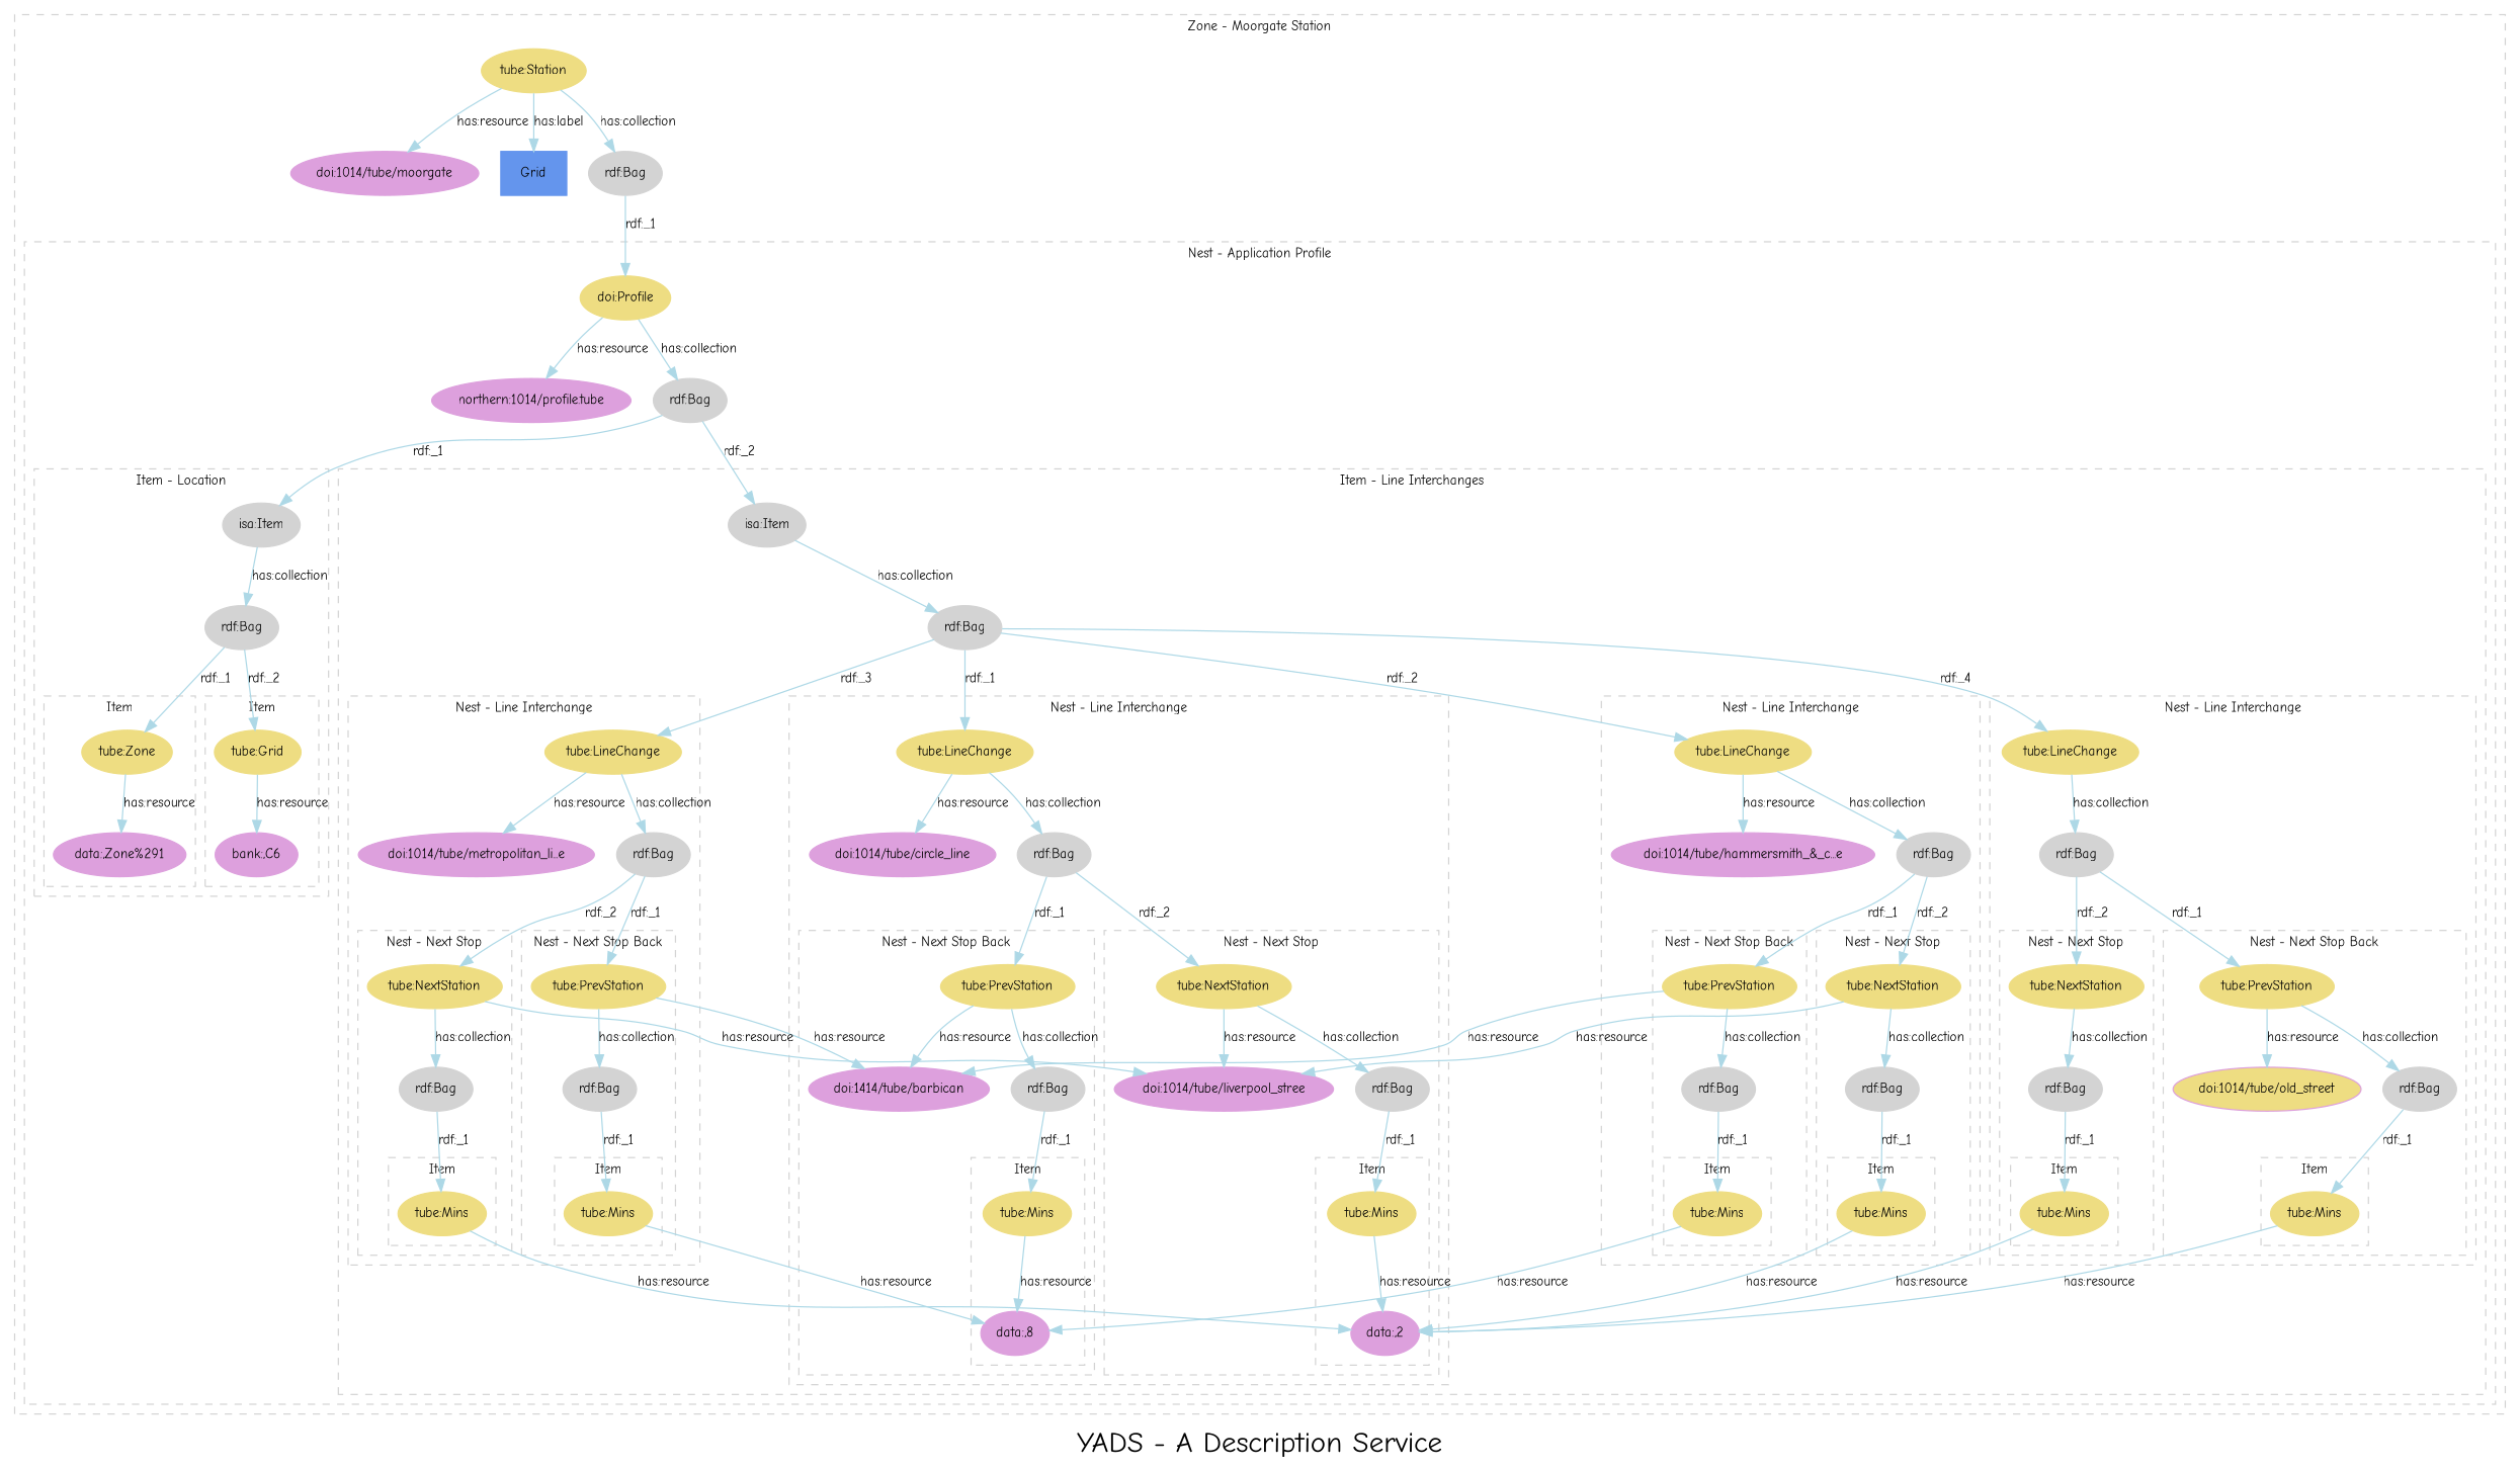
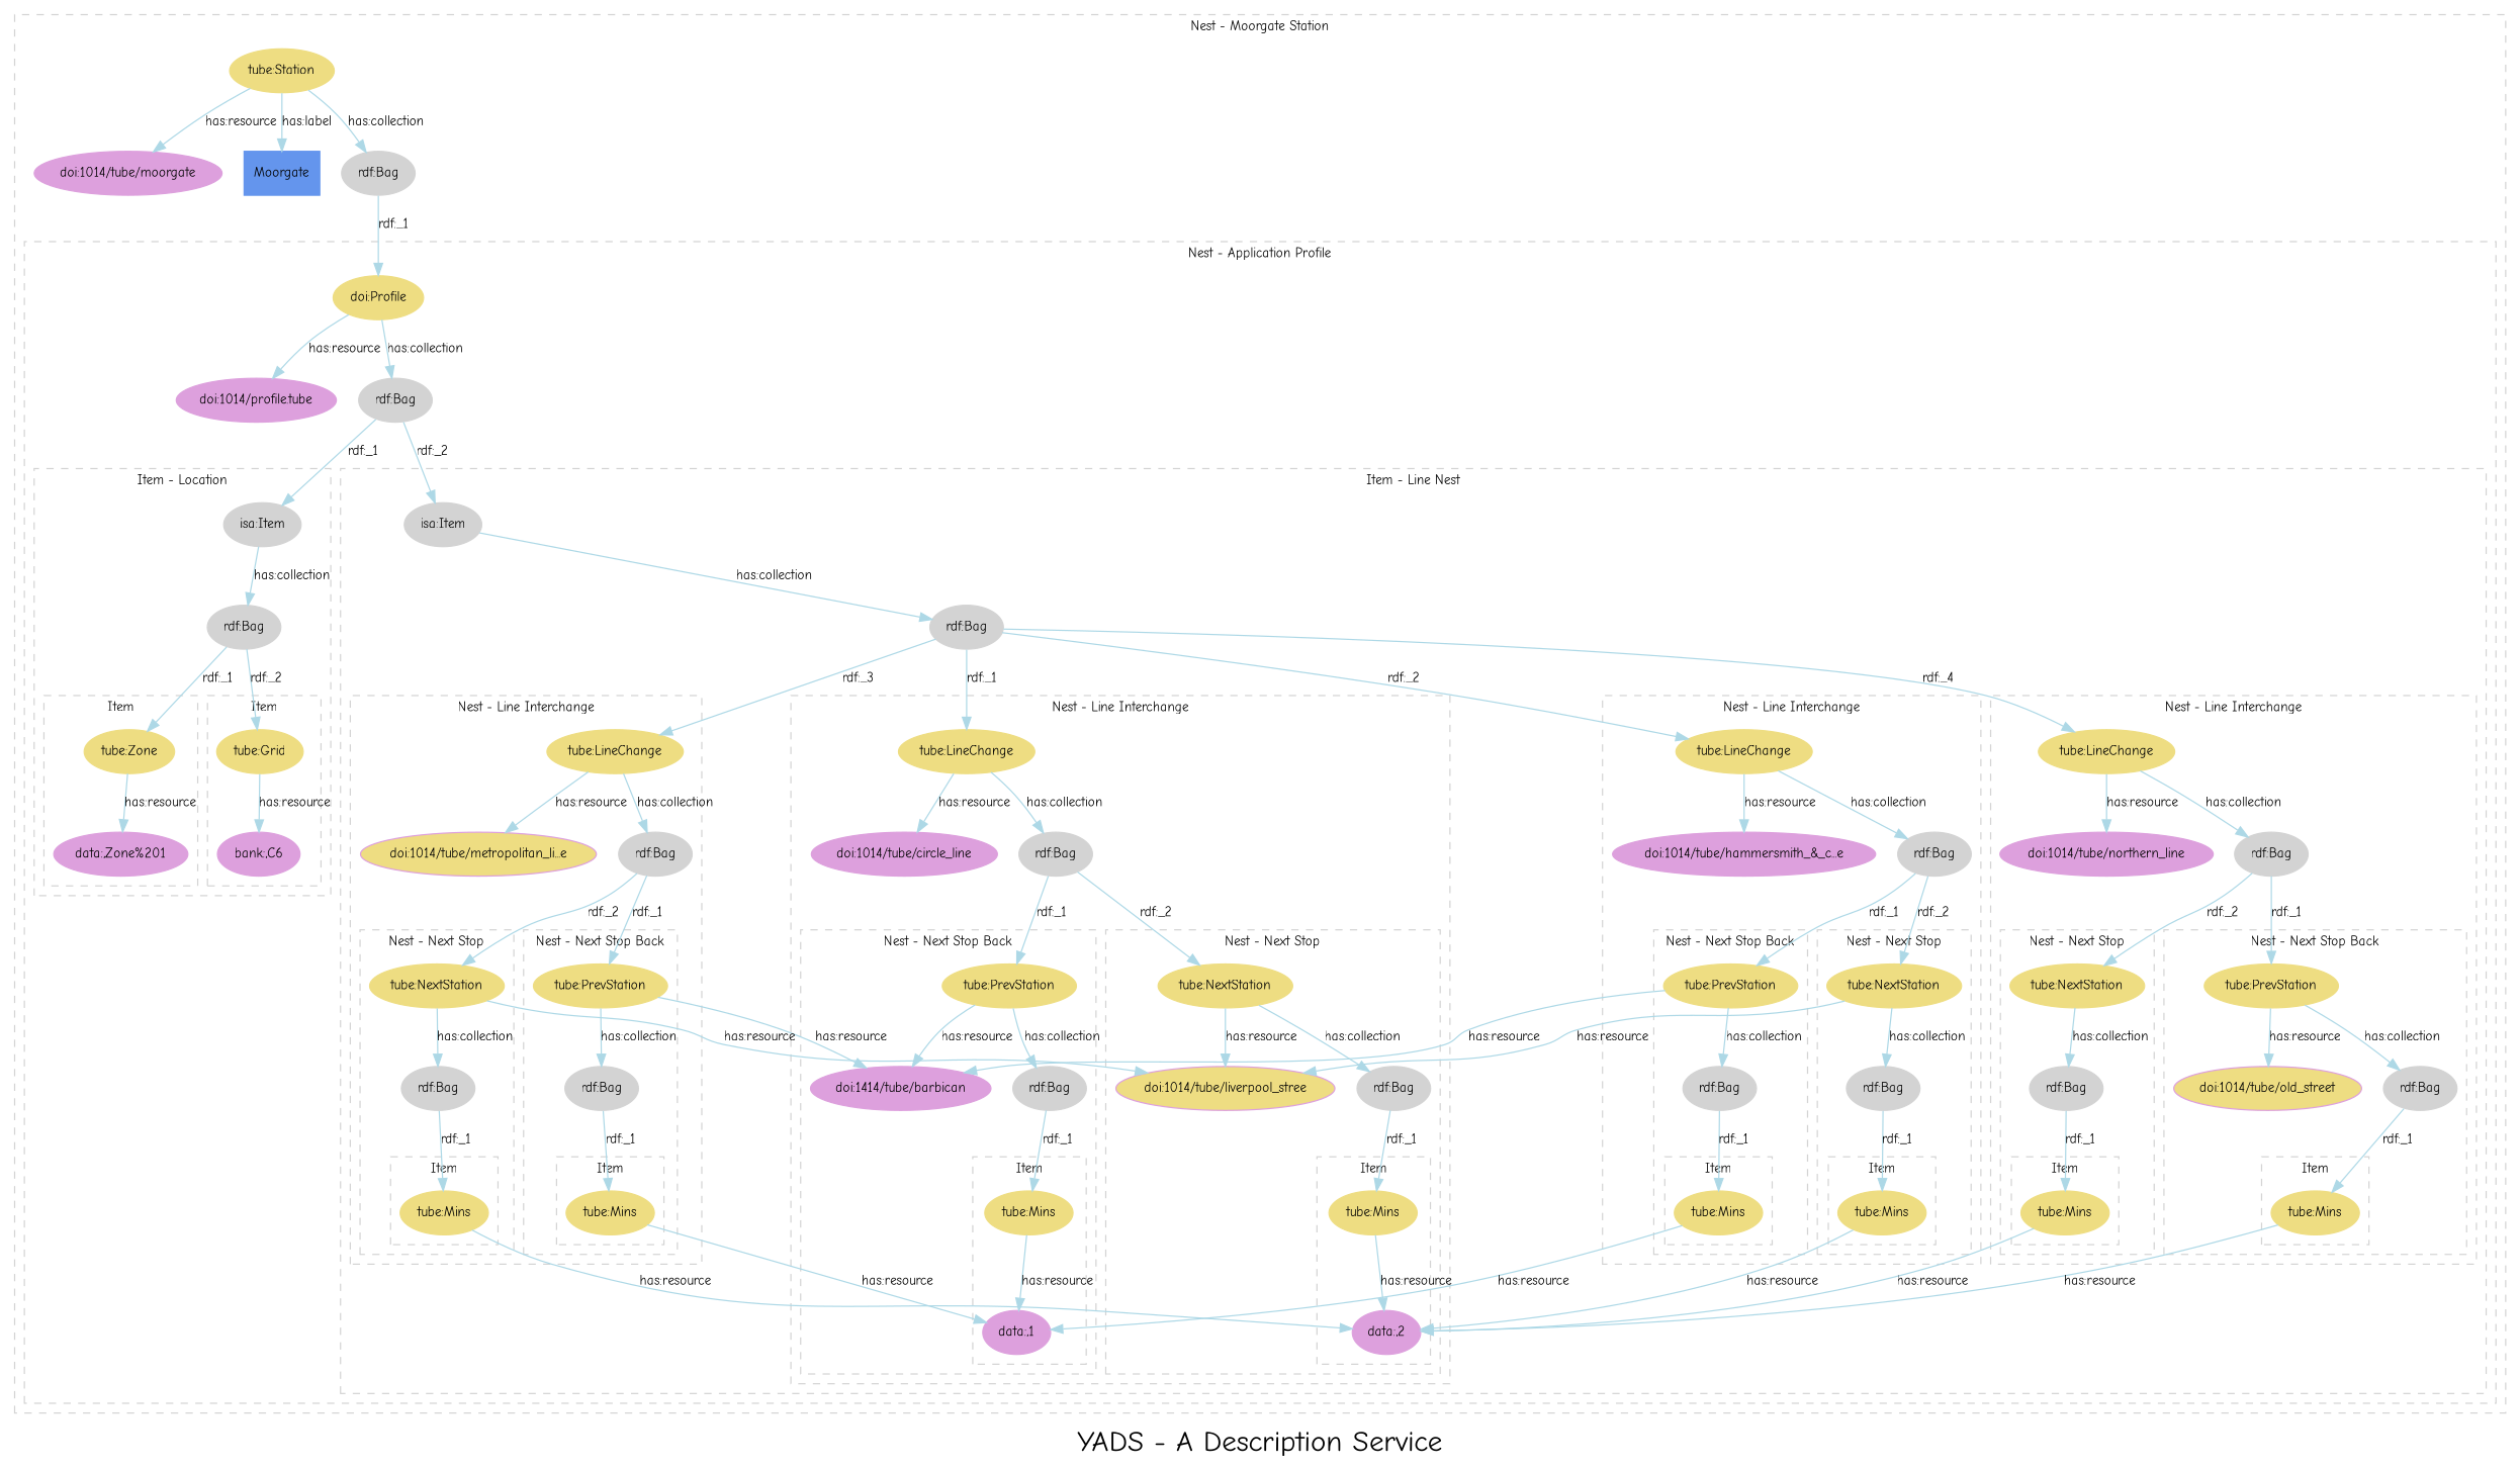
  digraph {
    fontname="Comic Neue"
    fontsize=24
    label="YADS - A Description Service"
    rankdir=TB
    node [color=lightgoldenrod fontcolor=black fontname="Comic Neue" fontsize=11 style=filled]
    edge [color=lightblue fontcolor=black fontname="Comic Neue" fontsize=11 style=filled]
    n1 [label="tube:Zone"]
-   "data:,Zone%201" [color=plum label="data:,Zone%291"]
+   "data:,Zone%201" [color=plum]
    n3 [label="tube:Grid"]
    n4 [color=plum label="bank:,C6"]
    n5 [color=lightgrey label="isa:Item"]
    n6 [color=lightgrey label="rdf:Bag"]
    n7 [label="tube:Mins"]
-   "data:,1" [color=plum label="data:,8"]
+   "data:,1" [color=plum]
    n9 [label="tube:PrevStation"]
    n10 [color=plum label="doi:1414/tube/barbican"]
    n11 [color=lightgrey label="rdf:Bag"]
    n12 [label="tube:Mins"]
    "data:,2" [color=plum]
    n14 [label="tube:NextStation"]
-   "doi:1014/tube/liverpool_stree" [color=plum]
+   "doi:1014/tube/liverpool_stree" [color=plum fillcolor=lightgoldenrod]
    n16 [color=lightgrey label="rdf:Bag"]
    n17 [label="tube:LineChange"]
    "doi:1014/tube/circle_line" [color=plum]
    n19 [color=lightgrey label="rdf:Bag"]
    n20 [label="tube:Mins"]
    n21 [label="tube:PrevStation"]
    n22 [color=lightgrey label="rdf:Bag"]
    n23 [label="tube:Mins"]
    n24 [label="tube:NextStation"]
    n25 [color=lightgrey label="rdf:Bag"]
    n26 [label="tube:LineChange"]
    "doi:1014/tube/hammersmith_&amp;_c...e" [color=plum]
    n28 [color=lightgrey label="rdf:Bag"]
    n29 [label="tube:Mins"]
    n30 [label="tube:PrevStation"]
    n31 [color=lightgrey label="rdf:Bag"]
    n32 [label="tube:Mins"]
    n33 [label="tube:NextStation"]
    n34 [color=lightgrey label="rdf:Bag"]
    n35 [label="tube:LineChange"]
-   "doi:1014/tube/metropolitan_li...e" [color=plum]
+   "doi:1014/tube/metropolitan_li...e" [color=plum fillcolor=lightgoldenrod]
    n37 [color=lightgrey label="rdf:Bag"]
    n38 [label="tube:Mins"]
    n39 [label="tube:PrevStation"]
    "doi:1014/tube/old_street" [color=plum fillcolor=lightgoldenrod]
    n41 [color=lightgrey label="rdf:Bag"]
    n42 [label="tube:Mins"]
    n43 [label="tube:NextStation"]
    n44 [color=lightgrey label="rdf:Bag"]
    n45 [label="tube:LineChange"]
+   "doi:1014/tube/northern_line" [color=plum]
    n47 [color=lightgrey label="rdf:Bag"]
    n48 [color=lightgrey label="isa:Item"]
    n49 [color=lightgrey label="rdf:Bag"]
    n50 [label="doi:Profile"]
-   "doi:1014/profile.tube" [color=plum label="northern:1014/profile.tube"]
+   "doi:1014/profile.tube" [color=plum]
    n52 [color=lightgrey label="rdf:Bag"]
    n53 [label="tube:Station"]
    "doi:1014/tube/moorgate" [color=plum]
-   n55 [color=cornflowerblue label=Grid shape=box]
+   n55 [color=cornflowerblue label=Moorgate shape=box]
    n56 [color=lightgrey label="rdf:Bag"]
    subgraph cluster_1 {
      color=lightgrey
      fontcolor=black
      fontsize=11
-     label="Zone - Moorgate Station"
+     label="Nest - Moorgate Station"
      style=dashed
      n53
      "doi:1014/tube/moorgate"
      n55
      n56
      subgraph cluster_2 {
        color=lightgrey
        fontcolor=black
        fontsize=11
        label="Nest - Application Profile"
        style=dashed
        n50
        "doi:1014/profile.tube"
        n52
        subgraph cluster_3 {
          color=lightgrey
          fontcolor=black
          fontsize=11
          label="Item - Location"
          style=dashed
          n5
          n6
          subgraph cluster_4 {
            color=lightgrey
            fontcolor=black
            fontsize=11
            label=Item
            style=dashed
            n1
            "data:,Zone%201"
          }
          subgraph cluster_5 {
            color=lightgrey
            fontcolor=black
            fontsize=11
            label=Item
            style=dashed
            n3
            n4
          }
        }
        subgraph cluster_6 {
          color=lightgrey
          fontcolor=black
          fontsize=11
-         label="Item - Line Interchanges"
+         label="Item - Line Nest"
          style=dashed
          n48
          n49
          subgraph cluster_7 {
            color=lightgrey
            fontcolor=black
            fontsize=11
            label="Nest - Line Interchange"
            style=dashed
            n17
            "doi:1014/tube/circle_line"
            n19
            subgraph cluster_8 {
              color=lightgrey
              fontcolor=black
              fontsize=11
              label="Nest - Next Stop Back"
              style=dashed
              n9
              n10
              n11
              subgraph cluster_9 {
                color=lightgrey
                fontcolor=black
                fontsize=11
                label=Item
                style=dashed
                n7
                "data:,1"
              }
            }
            subgraph cluster_10 {
              color=lightgrey
              fontcolor=black
              fontsize=11
              label="Nest - Next Stop"
              style=dashed
              n14
              "doi:1014/tube/liverpool_stree"
              n16
              subgraph cluster_11 {
                color=lightgrey
                fontcolor=black
                fontsize=11
                label=Item
                style=dashed
                n12
                "data:,2"
              }
            }
          }
          subgraph cluster_12 {
            color=lightgrey
            fontcolor=black
            fontsize=11
            label="Nest - Line Interchange"
            style=dashed
            n26
            "doi:1014/tube/hammersmith_&amp;_c...e"
            n28
            subgraph cluster_13 {
              color=lightgrey
              fontcolor=black
              fontsize=11
              label="Nest - Next Stop Back"
              style=dashed
              n21
              n22
              subgraph cluster_14 {
                color=lightgrey
                fontcolor=black
                fontsize=11
                label=Item
                style=dashed
                n20
              }
            }
            subgraph cluster_15 {
              color=lightgrey
              fontcolor=black
              fontsize=11
              label="Nest - Next Stop"
              style=dashed
              n24
              n25
              subgraph cluster_16 {
                color=lightgrey
                fontcolor=black
                fontsize=11
                label=Item
                style=dashed
                n23
              }
            }
          }
          subgraph cluster_17 {
            color=lightgrey
            fontcolor=black
            fontsize=11
            label="Nest - Line Interchange"
            style=dashed
            n35
            "doi:1014/tube/metropolitan_li...e"
            n37
            subgraph cluster_18 {
              color=lightgrey
              fontcolor=black
              fontsize=11
              label="Nest - Next Stop Back"
              style=dashed
              n30
              n31
              subgraph cluster_19 {
                color=lightgrey
                fontcolor=black
                fontsize=11
                label=Item
                style=dashed
                n29
              }
            }
            subgraph cluster_20 {
              color=lightgrey
              fontcolor=black
              fontsize=11
              label="Nest - Next Stop"
              style=dashed
              n33
              n34
              subgraph cluster_21 {
                color=lightgrey
                fontcolor=black
                fontsize=11
                label=Item
                style=dashed
                n32
              }
            }
          }
          subgraph cluster_22 {
            color=lightgrey
            fontcolor=black
            fontsize=11
            label="Nest - Line Interchange"
            style=dashed
            n45
+           "doi:1014/tube/northern_line"
            n47
            subgraph cluster_23 {
              color=lightgrey
              fontcolor=black
              fontsize=11
              label="Nest - Next Stop Back"
              style=dashed
              n39
              "doi:1014/tube/old_street"
              n41
              subgraph cluster_24 {
                color=lightgrey
                fontcolor=black
                fontsize=11
                label=Item
                style=dashed
                n38
              }
            }
            subgraph cluster_25 {
              color=lightgrey
              fontcolor=black
              fontsize=11
              label="Nest - Next Stop"
              style=dashed
              n43
              n44
              subgraph cluster_26 {
                color=lightgrey
                fontcolor=black
                fontsize=11
                label=Item
                style=dashed
                n42
              }
            }
          }
        }
      }
    }
    n1 -> "data:,Zone%201" [label="has:resource"]
    n3 -> n4 [label="has:resource"]
    n5 -> n6 [label="has:collection"]
    n6 -> n1 [label="rdf:_1"]
    n6 -> n3 [label="rdf:_2"]
    n7 -> "data:,1" [label="has:resource"]
    n9 -> n10 [label="has:resource"]
    n9 -> n11 [label="has:collection"]
    n11 -> n7 [label="rdf:_1"]
    n12 -> "data:,2" [label="has:resource"]
    n14 -> "doi:1014/tube/liverpool_stree" [label="has:resource"]
    n14 -> n16 [label="has:collection"]
    n16 -> n12 [label="rdf:_1"]
    n17 -> "doi:1014/tube/circle_line" [label="has:resource"]
    n17 -> n19 [label="has:collection"]
    n19 -> n9 [label="rdf:_1"]
    n19 -> n14 [label="rdf:_2"]
    n20 -> "data:,1" [label="has:resource"]
    n21 -> n10 [label="has:resource"]
    n21 -> n22 [label="has:collection"]
    n22 -> n20 [label="rdf:_1"]
    n23 -> "data:,2" [label="has:resource"]
    n24 -> "doi:1014/tube/liverpool_stree" [label="has:resource"]
    n24 -> n25 [label="has:collection"]
    n25 -> n23 [label="rdf:_1"]
    n26 -> "doi:1014/tube/hammersmith_&amp;_c...e" [label="has:resource"]
    n26 -> n28 [label="has:collection"]
    n28 -> n21 [label="rdf:_1"]
    n28 -> n24 [label="rdf:_2"]
    n29 -> "data:,1" [label="has:resource"]
    n30 -> n10 [label="has:resource"]
    n30 -> n31 [label="has:collection"]
    n31 -> n29 [label="rdf:_1"]
    n32 -> "data:,2" [label="has:resource"]
    n33 -> "doi:1014/tube/liverpool_stree" [label="has:resource"]
    n33 -> n34 [label="has:collection"]
    n34 -> n32 [label="rdf:_1"]
    n35 -> "doi:1014/tube/metropolitan_li...e" [label="has:resource"]
    n35 -> n37 [label="has:collection"]
    n37 -> n30 [label="rdf:_1"]
    n37 -> n33 [label="rdf:_2"]
    n38 -> "data:,2" [label="has:resource"]
    n39 -> "doi:1014/tube/old_street" [label="has:resource"]
    n39 -> n41 [label="has:collection"]
    n41 -> n38 [label="rdf:_1"]
    n42 -> "data:,2" [label="has:resource"]
    n43 -> n44 [label="has:collection"]
    n44 -> n42 [label="rdf:_1"]
+   n45 -> "doi:1014/tube/northern_line" [label="has:resource"]
    n45 -> n47 [label="has:collection"]
    n47 -> n39 [label="rdf:_1"]
    n47 -> n43 [label="rdf:_2"]
    n48 -> n49 [label="has:collection"]
    n49 -> n17 [label="rdf:_1"]
    n49 -> n26 [label="rdf:_2"]
    n49 -> n35 [label="rdf:_3"]
    n49 -> n45 [label="rdf:_4"]
    n50 -> "doi:1014/profile.tube" [label="has:resource"]
    n50 -> n52 [label="has:collection"]
    n52 -> n5 [label="rdf:_1"]
    n52 -> n48 [label="rdf:_2"]
    n53 -> "doi:1014/tube/moorgate" [label="has:resource"]
    n53 -> n55 [label="has:label"]
    n53 -> n56 [label="has:collection"]
    n56 -> n50 [label="rdf:_1"]
  }
